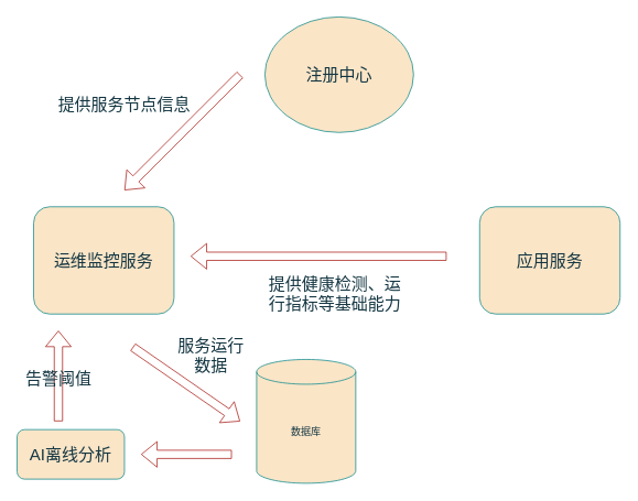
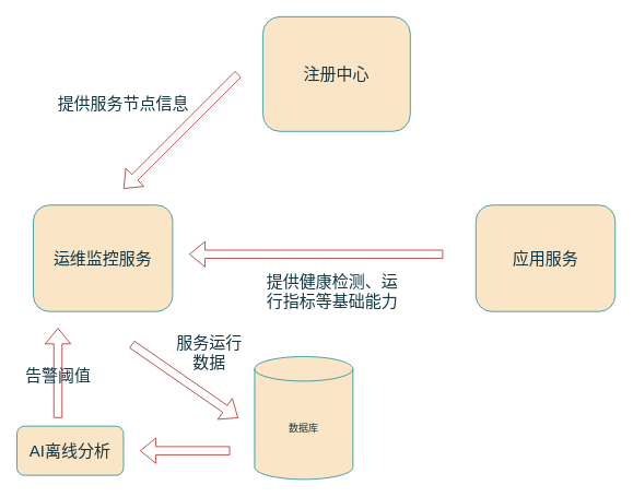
  <mxCell id="0" />
  <mxCell id="1" parent="0" />
- <mxCell id="2" value="&lt;font style=&quot;font-size: 20px;&quot;&gt;注册中心&lt;/font&gt;" style="ellipse;whiteSpace=wrap;html=1;labelBackgroundColor=none;fillColor=#FAE5C7;strokeColor=#0F8B8D;fontColor=#143642;" vertex="1" parent="1"><mxGeometry x="320" y="20" width="180" height="140" as="geometry" /></mxCell>
+ <mxCell id="2" value="&lt;font style=&quot;font-size: 20px;&quot;&gt;注册中心&lt;/font&gt;" style="rounded=1;whiteSpace=wrap;html=1;labelBackgroundColor=none;fillColor=#FAE5C7;strokeColor=#0F8B8D;fontColor=#143642;" vertex="1" parent="1"><mxGeometry x="320" y="20" width="180" height="140" as="geometry" /></mxCell>
  <mxCell id="3" value="&lt;font style=&quot;font-size: 20px;&quot;&gt;运维监控服务&lt;/font&gt;" style="rounded=1;whiteSpace=wrap;html=1;labelBackgroundColor=none;fillColor=#FAE5C7;strokeColor=#0F8B8D;fontColor=#143642;" vertex="1" parent="1"><mxGeometry x="40" y="250" width="170" height="130" as="geometry" /></mxCell>
  <mxCell id="4" value="&lt;font style=&quot;font-size: 20px;&quot;&gt;应用服务&lt;/font&gt;" style="rounded=1;whiteSpace=wrap;html=1;labelBackgroundColor=none;fillColor=#FAE5C7;strokeColor=#0F8B8D;fontColor=#143642;" vertex="1" parent="1"><mxGeometry x="580" y="250" width="170" height="130" as="geometry" /></mxCell>
  <mxCell id="5" value="" style="shape=flexArrow;endArrow=classic;html=1;rounded=0;labelBackgroundColor=none;strokeColor=#A8201A;fontColor=default;" edge="1" parent="1"><mxGeometry width="50" height="50" relative="1" as="geometry"><mxPoint x="290" y="90" as="sourcePoint" /><mxPoint x="150" y="230" as="targetPoint" /></mxGeometry></mxCell>
  <mxCell id="6" value="&lt;font style=&quot;font-size: 20px;&quot;&gt;提供服务节点信息&lt;/font&gt;" style="text;html=1;align=center;verticalAlign=middle;whiteSpace=wrap;rounded=0;labelBackgroundColor=none;fontColor=#143642;" vertex="1" parent="1"><mxGeometry x="60" y="110" width="180" height="30" as="geometry" /></mxCell>
  <mxCell id="7" value="" style="shape=flexArrow;endArrow=classic;html=1;rounded=0;labelBackgroundColor=none;strokeColor=#A8201A;fontColor=default;" edge="1" parent="1"><mxGeometry width="50" height="50" relative="1" as="geometry"><mxPoint x="540" y="310" as="sourcePoint" /><mxPoint x="230" y="310" as="targetPoint" /></mxGeometry></mxCell>
  <mxCell id="8" value="&lt;font style=&quot;font-size: 20px;&quot;&gt;提供健康检测、运行指标等基础能力&lt;/font&gt;" style="text;html=1;align=center;verticalAlign=middle;whiteSpace=wrap;rounded=0;labelBackgroundColor=none;fontColor=#143642;" vertex="1" parent="1"><mxGeometry x="320" y="330" width="170" height="50" as="geometry" /></mxCell>
  <mxCell id="9" value="数据库" style="shape=cylinder3;whiteSpace=wrap;html=1;boundedLbl=1;backgroundOutline=1;size=15;labelBackgroundColor=none;fillColor=#FAE5C7;strokeColor=#0F8B8D;fontColor=#143642;" vertex="1" parent="1"><mxGeometry x="310" y="435" width="120" height="150" as="geometry" /></mxCell>
  <mxCell id="10" value="" style="shape=flexArrow;endArrow=classic;html=1;rounded=0;labelBackgroundColor=none;strokeColor=#A8201A;fontColor=default;" edge="1" parent="1"><mxGeometry width="50" height="50" relative="1" as="geometry"><mxPoint x="160" y="420" as="sourcePoint" /><mxPoint x="290" y="510" as="targetPoint" /></mxGeometry></mxCell>
  <mxCell id="11" value="&lt;font style=&quot;font-size: 20px;&quot;&gt;服务运行数据&lt;/font&gt;" style="text;html=1;align=center;verticalAlign=middle;whiteSpace=wrap;rounded=0;labelBackgroundColor=none;fontColor=#143642;" vertex="1" parent="1"><mxGeometry x="210" y="415" width="90" height="30" as="geometry" /></mxCell>
  <mxCell id="12" value="&lt;font style=&quot;font-size: 20px;&quot;&gt;AI离线分析&lt;/font&gt;" style="rounded=1;whiteSpace=wrap;html=1;labelBackgroundColor=none;fillColor=#FAE5C7;strokeColor=#0F8B8D;fontColor=#143642;" vertex="1" parent="1"><mxGeometry x="20" y="520" width="130" height="60" as="geometry" /></mxCell>
  <mxCell id="13" value="" style="shape=flexArrow;endArrow=classic;html=1;rounded=0;labelBackgroundColor=none;strokeColor=#A8201A;fontColor=default;" edge="1" parent="1"><mxGeometry width="50" height="50" relative="1" as="geometry"><mxPoint x="280" y="550" as="sourcePoint" /><mxPoint x="170" y="550" as="targetPoint" /></mxGeometry></mxCell>
  <mxCell id="14" value="" style="shape=flexArrow;endArrow=classic;html=1;rounded=0;labelBackgroundColor=none;strokeColor=#A8201A;fontColor=default;" edge="1" parent="1"><mxGeometry width="50" height="50" relative="1" as="geometry"><mxPoint x="70" y="510" as="sourcePoint" /><mxPoint x="70" y="400" as="targetPoint" /></mxGeometry></mxCell>
  <mxCell id="15" value="&lt;font style=&quot;font-size: 20px;&quot;&gt;告警阈值&lt;/font&gt;" style="edgeLabel;html=1;align=center;verticalAlign=middle;resizable=0;points=[];labelBackgroundColor=none;fontColor=#143642;" vertex="1" connectable="0" parent="14"><mxGeometry x="-0.044" y="1" relative="1" as="geometry"><mxPoint as="offset" /></mxGeometry></mxCell>
